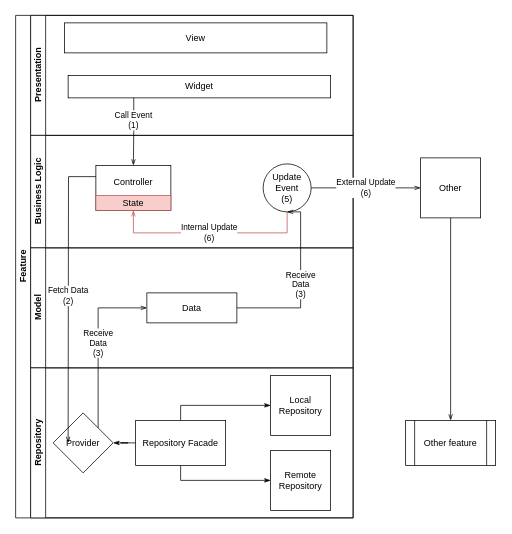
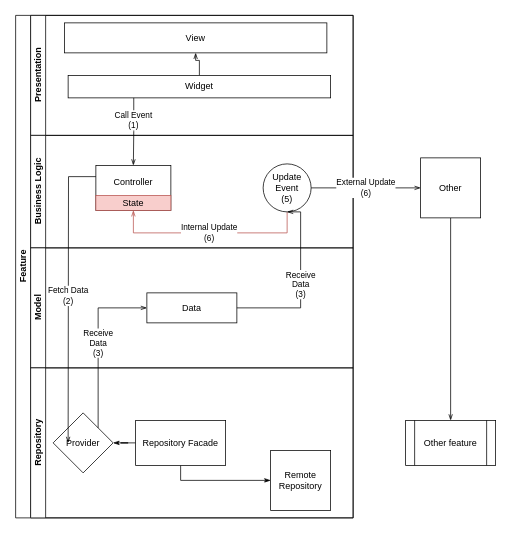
  <mxCell id="0" />
  <mxCell id="1" parent="0" />
  <mxCell id="2" value="Feature" style="swimlane;html=1;childLayout=stackLayout;resizeParent=1;resizeParentMax=0;horizontal=0;startSize=20;horizontalStack=0;" parent="1" vertex="1"><mxGeometry x="20" y="20" width="450" height="670" as="geometry" /></mxCell>
  <mxCell id="3" value="Presentation" style="swimlane;html=1;startSize=20;horizontal=0;" parent="2" vertex="1"><mxGeometry x="20" width="430" height="160" as="geometry"><mxRectangle x="20" width="430" height="30" as="alternateBounds" /></mxGeometry></mxCell>
  <mxCell id="4" value="View" style="rounded=0;whiteSpace=wrap;html=1;fontFamily=Helvetica;fontSize=12;fontColor=#000000;align=center;" parent="3" vertex="1"><mxGeometry x="45" y="10" width="350" height="40" as="geometry" /></mxCell>
+ <mxCell id="5" style="edgeStyle=orthogonalEdgeStyle;rounded=0;orthogonalLoop=1;jettySize=auto;html=1;startArrow=none;startFill=0;endArrow=openThin;endFill=0;elbow=vertical;" edge="1" parent="3" source="6" target="4"><mxGeometry relative="1" as="geometry" /></mxCell>
  <mxCell id="6" value="Widget" style="rounded=0;whiteSpace=wrap;html=1;fontFamily=Helvetica;fontSize=12;fontColor=#000000;align=center;" vertex="1" parent="3"><mxGeometry x="50" y="80" width="350" height="30" as="geometry" /></mxCell>
  <mxCell id="7" value="Business Logic" style="swimlane;html=1;startSize=20;horizontal=0;" parent="2" vertex="1"><mxGeometry x="20" y="160" width="430" height="150" as="geometry" /></mxCell>
  <mxCell id="8" value="Controller&lt;br&gt;&lt;br&gt;" style="rounded=0;whiteSpace=wrap;html=1;fontFamily=Helvetica;fontSize=12;fontColor=#000000;align=center;" parent="7" vertex="1"><mxGeometry x="87" y="40" width="100" height="60" as="geometry" /></mxCell>
  <mxCell id="9" value="State" style="rounded=0;whiteSpace=wrap;html=1;fillColor=#f8cecc;strokeColor=#b85450;" vertex="1" parent="7"><mxGeometry x="87" y="80" width="100" height="20" as="geometry" /></mxCell>
  <mxCell id="10" value="Internal Update&lt;br&gt;(6)" style="edgeStyle=orthogonalEdgeStyle;rounded=0;orthogonalLoop=1;jettySize=auto;html=1;entryX=0.5;entryY=1;entryDx=0;entryDy=0;startArrow=none;startFill=0;endArrow=openThin;endFill=0;elbow=vertical;fillColor=#f8cecc;strokeColor=#b85450;" edge="1" parent="7" source="11" target="9"><mxGeometry relative="1" as="geometry"><Array as="points"><mxPoint x="342" y="130" /><mxPoint x="137" y="130" /></Array></mxGeometry></mxCell>
  <mxCell id="11" value="Update Event&lt;br&gt;(5)" style="ellipse;whiteSpace=wrap;html=1;aspect=fixed;" vertex="1" parent="7"><mxGeometry x="310" y="38" width="64" height="64" as="geometry" /></mxCell>
  <mxCell id="12" value="Model" style="swimlane;html=1;startSize=20;horizontal=0;" vertex="1" parent="2"><mxGeometry x="20" y="310" width="430" height="160" as="geometry" /></mxCell>
  <mxCell id="13" value="Data" style="rounded=0;whiteSpace=wrap;html=1;" vertex="1" parent="12"><mxGeometry x="155" y="60" width="120" height="40" as="geometry" /></mxCell>
  <mxCell id="14" value="Repository" style="swimlane;html=1;startSize=20;horizontal=0;" parent="2" vertex="1"><mxGeometry x="20" y="470" width="430" height="200" as="geometry" /></mxCell>
- <mxCell id="15" value="Local Repository" style="whiteSpace=wrap;html=1;aspect=fixed;" vertex="1" parent="14"><mxGeometry x="320" y="10" width="80" height="80" as="geometry" /></mxCell>
  <mxCell id="16" value="Remote&lt;br&gt;Repository" style="whiteSpace=wrap;html=1;aspect=fixed;" vertex="1" parent="14"><mxGeometry x="320" y="110" width="80" height="80" as="geometry" /></mxCell>
  <mxCell id="17" style="edgeStyle=orthogonalEdgeStyle;rounded=0;orthogonalLoop=1;jettySize=auto;html=1;entryX=0;entryY=0.5;entryDx=0;entryDy=0;endArrow=classicThin;endFill=1;exitX=0.5;exitY=1;exitDx=0;exitDy=0;" edge="1" parent="14" source="20" target="16"><mxGeometry relative="1" as="geometry" /></mxCell>
- <mxCell id="18" style="edgeStyle=orthogonalEdgeStyle;rounded=0;orthogonalLoop=1;jettySize=auto;html=1;endArrow=classicThin;endFill=1;exitX=0.5;exitY=0;exitDx=0;exitDy=0;" edge="1" parent="14" source="20" target="15"><mxGeometry relative="1" as="geometry" /></mxCell>
  <mxCell id="19" style="edgeStyle=orthogonalEdgeStyle;rounded=0;orthogonalLoop=1;jettySize=auto;html=1;entryX=1;entryY=0.5;entryDx=0;entryDy=0;endArrow=classicThin;endFill=1;" edge="1" parent="14" source="20" target="21"><mxGeometry relative="1" as="geometry" /></mxCell>
  <mxCell id="20" value="Repository Facade" style="rounded=0;whiteSpace=wrap;html=1;" vertex="1" parent="14"><mxGeometry x="140" y="70" width="120" height="60" as="geometry" /></mxCell>
  <mxCell id="21" value="Provider" style="rhombus;whiteSpace=wrap;html=1;" vertex="1" parent="14"><mxGeometry x="30" y="60" width="80" height="80" as="geometry" /></mxCell>
  <mxCell id="22" value="Receive&lt;br&gt;Data&lt;br&gt;(3)" style="edgeStyle=orthogonalEdgeStyle;rounded=0;orthogonalLoop=1;jettySize=auto;html=1;entryX=0;entryY=0.5;entryDx=0;entryDy=0;startArrow=none;startFill=0;endArrow=openThin;endFill=0;elbow=vertical;exitX=1;exitY=0;exitDx=0;exitDy=0;" edge="1" parent="2" source="21" target="13"><mxGeometry relative="1" as="geometry"><Array as="points"><mxPoint x="110" y="390" /></Array></mxGeometry></mxCell>
  <mxCell id="23" value="Fetch Data&lt;br&gt;(2)" style="edgeStyle=orthogonalEdgeStyle;rounded=0;orthogonalLoop=1;jettySize=auto;html=1;startArrow=none;startFill=0;endArrow=openThin;endFill=0;elbow=vertical;exitX=0;exitY=0.25;exitDx=0;exitDy=0;" edge="1" parent="2" source="8"><mxGeometry relative="1" as="geometry"><mxPoint x="180" y="220" as="sourcePoint" /><mxPoint x="70" y="570" as="targetPoint" /></mxGeometry></mxCell>
  <mxCell id="24" value="Receive&lt;br&gt;Data&lt;br&gt;(3)" style="edgeStyle=orthogonalEdgeStyle;rounded=0;orthogonalLoop=1;jettySize=auto;html=1;entryX=0.5;entryY=1;entryDx=0;entryDy=0;startArrow=none;startFill=0;endArrow=openThin;endFill=0;elbow=vertical;" edge="1" parent="2" source="13" target="11"><mxGeometry relative="1" as="geometry"><Array as="points"><mxPoint x="380" y="390" /><mxPoint x="380" y="262" /></Array></mxGeometry></mxCell>
  <mxCell id="25" value="Call Event&lt;br&gt;(1)" style="edgeStyle=orthogonalEdgeStyle;rounded=0;orthogonalLoop=1;jettySize=auto;html=1;startArrow=none;startFill=0;endArrow=openThin;endFill=0;elbow=vertical;exitX=0.25;exitY=1;exitDx=0;exitDy=0;" edge="1" parent="2" source="6" target="8"><mxGeometry x="-0.337" relative="1" as="geometry"><mxPoint as="offset" /></mxGeometry></mxCell>
  <mxCell id="26" value="External Update&lt;br&gt;(6)" style="edgeStyle=orthogonalEdgeStyle;rounded=0;orthogonalLoop=1;jettySize=auto;html=1;startArrow=none;startFill=0;endArrow=openThin;endFill=0;elbow=vertical;" edge="1" parent="1" source="11"><mxGeometry relative="1" as="geometry"><mxPoint x="560" y="250" as="targetPoint" /></mxGeometry></mxCell>
  <mxCell id="27" style="edgeStyle=orthogonalEdgeStyle;rounded=0;orthogonalLoop=1;jettySize=auto;html=1;startArrow=none;startFill=0;endArrow=openThin;endFill=0;elbow=vertical;" edge="1" parent="1" source="28" target="29"><mxGeometry relative="1" as="geometry"><mxPoint x="600" y="500" as="targetPoint" /></mxGeometry></mxCell>
  <mxCell id="28" value="Other" style="whiteSpace=wrap;html=1;aspect=fixed;" vertex="1" parent="1"><mxGeometry x="560" y="210" width="80" height="80" as="geometry" /></mxCell>
  <mxCell id="29" value="Other feature" style="shape=process;whiteSpace=wrap;html=1;backgroundOutline=1;" vertex="1" parent="1"><mxGeometry x="540" y="560" width="120" height="60" as="geometry" /></mxCell>
